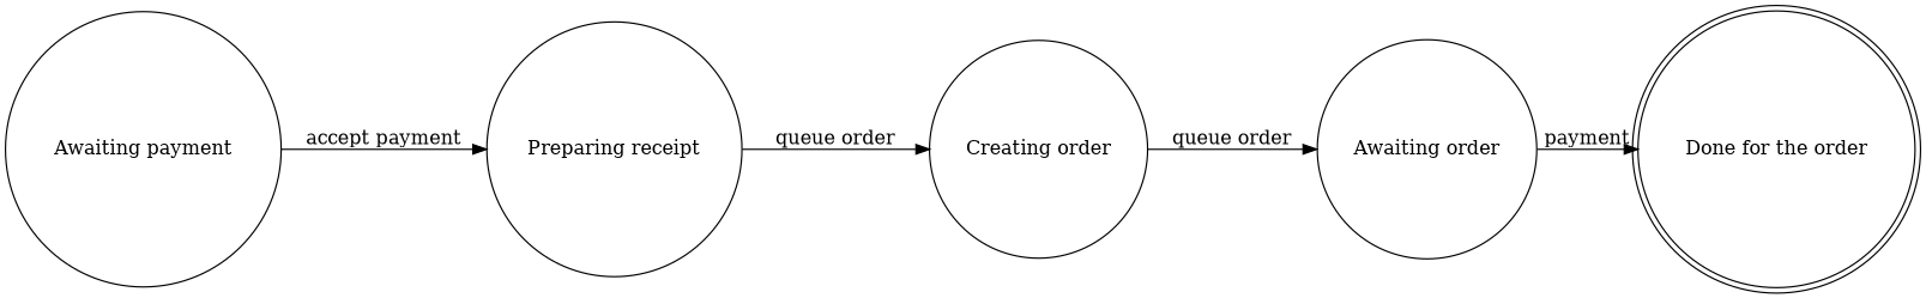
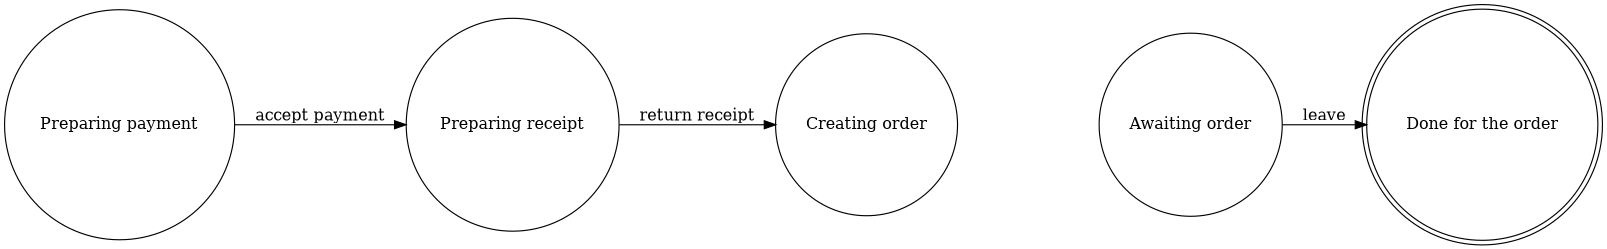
  digraph {
    rankdir=LR
    node [shape=circle]
    n1 [label="Awaiting order"]
    n2 [label="Done for the order" shape=doublecircle]
-   n3 [label="Awaiting payment"]
+   n3 [label="Preparing payment"]
    n4 [label="Preparing receipt"]
    n5 [label="Creating order"]
-   n1 -> n2 [label=payment]
+   n1 -> n2 [label=leave]
    n3 -> n4 [label="accept payment"]
-   n4 -> n5 [label="queue order"]
-   n5 -> n1 [label="queue order"]
+   n4 -> n5 [label="return receipt"]
  }
